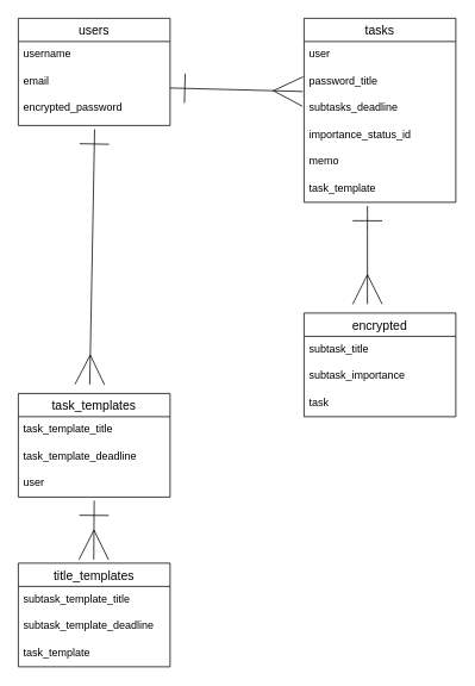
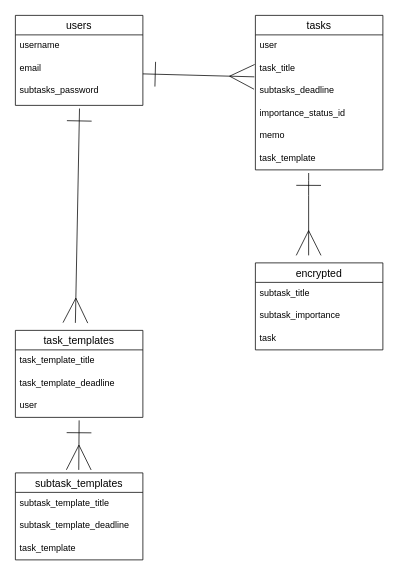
  <mxCell id="0" />
  <mxCell id="1" parent="0" />
  <mxCell id="2" value="users" style="swimlane;fontStyle=0;childLayout=stackLayout;horizontal=1;startSize=26;horizontalStack=0;resizeParent=1;resizeParentMax=0;resizeLast=0;collapsible=1;marginBottom=0;align=center;fontSize=14;" parent="1" vertex="1"><mxGeometry x="20" y="20" width="170" height="120" as="geometry" /></mxCell>
  <mxCell id="3" value="username" style="text;strokeColor=none;fillColor=none;spacingLeft=4;spacingRight=4;overflow=hidden;rotatable=0;points=[[0,0.5],[1,0.5]];portConstraint=eastwest;fontSize=12;" parent="2" vertex="1"><mxGeometry y="26" width="170" height="30" as="geometry" /></mxCell>
  <mxCell id="4" value="email&#10;" style="text;strokeColor=none;fillColor=none;spacingLeft=4;spacingRight=4;overflow=hidden;rotatable=0;points=[[0,0.5],[1,0.5]];portConstraint=eastwest;fontSize=12;" parent="2" vertex="1"><mxGeometry y="56" width="170" height="30" as="geometry" /></mxCell>
- <mxCell id="5" value="encrypted_password" style="text;strokeColor=none;fillColor=none;spacingLeft=4;spacingRight=4;overflow=hidden;rotatable=0;points=[[0,0.5],[1,0.5]];portConstraint=eastwest;fontSize=12;" parent="2" vertex="1"><mxGeometry y="86" width="170" height="34" as="geometry" /></mxCell>
+ <mxCell id="5" value="subtasks_password" style="text;strokeColor=none;fillColor=none;spacingLeft=4;spacingRight=4;overflow=hidden;rotatable=0;points=[[0,0.5],[1,0.5]];portConstraint=eastwest;fontSize=12;" parent="2" vertex="1"><mxGeometry y="86" width="170" height="34" as="geometry" /></mxCell>
  <mxCell id="6" value="tasks" style="swimlane;fontStyle=0;childLayout=stackLayout;horizontal=1;startSize=26;horizontalStack=0;resizeParent=1;resizeParentMax=0;resizeLast=0;collapsible=1;marginBottom=0;align=center;fontSize=14;" parent="1" vertex="1"><mxGeometry x="340" y="20" width="170" height="206" as="geometry" /></mxCell>
  <mxCell id="7" value="user" style="text;strokeColor=none;fillColor=none;spacingLeft=4;spacingRight=4;overflow=hidden;rotatable=0;points=[[0,0.5],[1,0.5]];portConstraint=eastwest;fontSize=12;" parent="6" vertex="1"><mxGeometry y="26" width="170" height="30" as="geometry" /></mxCell>
- <mxCell id="8" value="password_title" style="text;strokeColor=none;fillColor=none;spacingLeft=4;spacingRight=4;overflow=hidden;rotatable=0;points=[[0,0.5],[1,0.5]];portConstraint=eastwest;fontSize=12;" parent="6" vertex="1"><mxGeometry y="56" width="170" height="30" as="geometry" /></mxCell>
+ <mxCell id="8" value="task_title" style="text;strokeColor=none;fillColor=none;spacingLeft=4;spacingRight=4;overflow=hidden;rotatable=0;points=[[0,0.5],[1,0.5]];portConstraint=eastwest;fontSize=12;" parent="6" vertex="1"><mxGeometry y="56" width="170" height="30" as="geometry" /></mxCell>
  <mxCell id="9" value="subtasks_deadline" style="text;strokeColor=none;fillColor=none;spacingLeft=4;spacingRight=4;overflow=hidden;rotatable=0;points=[[0,0.5],[1,0.5]];portConstraint=eastwest;fontSize=12;" parent="6" vertex="1"><mxGeometry y="86" width="170" height="30" as="geometry" /></mxCell>
  <mxCell id="10" value="importance_status_id" style="text;strokeColor=none;fillColor=none;spacingLeft=4;spacingRight=4;overflow=hidden;rotatable=0;points=[[0,0.5],[1,0.5]];portConstraint=eastwest;fontSize=12;" parent="6" vertex="1"><mxGeometry y="116" width="170" height="30" as="geometry" /></mxCell>
  <mxCell id="11" value="memo" style="text;strokeColor=none;fillColor=none;spacingLeft=4;spacingRight=4;overflow=hidden;rotatable=0;points=[[0,0.5],[1,0.5]];portConstraint=eastwest;fontSize=12;" parent="6" vertex="1"><mxGeometry y="146" width="170" height="30" as="geometry" /></mxCell>
  <mxCell id="12" value="task_template" style="text;strokeColor=none;fillColor=none;spacingLeft=4;spacingRight=4;overflow=hidden;rotatable=0;points=[[0,0.5],[1,0.5]];portConstraint=eastwest;fontSize=12;" parent="6" vertex="1"><mxGeometry y="176" width="170" height="30" as="geometry" /></mxCell>
  <mxCell id="13" style="edgeStyle=none;html=1;startArrow=ERmany;startFill=0;endArrow=ERone;endFill=0;endSize=31;startSize=31;entryX=0.418;entryY=1.139;entryDx=0;entryDy=0;entryPerimeter=0;" parent="1" target="12" edge="1"><mxGeometry relative="1" as="geometry"><mxPoint x="95" y="260" as="targetPoint" /><mxPoint x="411" y="340" as="sourcePoint" /><Array as="points"><mxPoint x="411" y="250" /></Array></mxGeometry></mxCell>
  <mxCell id="14" value="task_templates" style="swimlane;fontStyle=0;childLayout=stackLayout;horizontal=1;startSize=26;horizontalStack=0;resizeParent=1;resizeParentMax=0;resizeLast=0;collapsible=1;marginBottom=0;align=center;fontSize=14;" parent="1" vertex="1"><mxGeometry x="20" y="440" width="170" height="116" as="geometry" /></mxCell>
  <mxCell id="15" value="task_template_title" style="text;strokeColor=none;fillColor=none;spacingLeft=4;spacingRight=4;overflow=hidden;rotatable=0;points=[[0,0.5],[1,0.5]];portConstraint=eastwest;fontSize=12;" parent="14" vertex="1"><mxGeometry y="26" width="170" height="30" as="geometry" /></mxCell>
  <mxCell id="16" value="task_template_deadline" style="text;strokeColor=none;fillColor=none;spacingLeft=4;spacingRight=4;overflow=hidden;rotatable=0;points=[[0,0.5],[1,0.5]];portConstraint=eastwest;fontSize=12;" parent="14" vertex="1"><mxGeometry y="56" width="170" height="30" as="geometry" /></mxCell>
  <mxCell id="17" value="user" style="text;strokeColor=none;fillColor=none;spacingLeft=4;spacingRight=4;overflow=hidden;rotatable=0;points=[[0,0.5],[1,0.5]];portConstraint=eastwest;fontSize=12;" vertex="1" parent="14"><mxGeometry y="86" width="170" height="30" as="geometry" /></mxCell>
  <mxCell id="18" value="encrypted" style="swimlane;fontStyle=0;childLayout=stackLayout;horizontal=1;startSize=26;horizontalStack=0;resizeParent=1;resizeParentMax=0;resizeLast=0;collapsible=1;marginBottom=0;align=center;fontSize=14;" parent="1" vertex="1"><mxGeometry x="340" y="350" width="170" height="116" as="geometry" /></mxCell>
  <mxCell id="19" value="subtask_title" style="text;strokeColor=none;fillColor=none;spacingLeft=4;spacingRight=4;overflow=hidden;rotatable=0;points=[[0,0.5],[1,0.5]];portConstraint=eastwest;fontSize=12;" parent="18" vertex="1"><mxGeometry y="26" width="170" height="30" as="geometry" /></mxCell>
  <mxCell id="20" value="subtask_importance" style="text;strokeColor=none;fillColor=none;spacingLeft=4;spacingRight=4;overflow=hidden;rotatable=0;points=[[0,0.5],[1,0.5]];portConstraint=eastwest;fontSize=12;" parent="18" vertex="1"><mxGeometry y="56" width="170" height="30" as="geometry" /></mxCell>
  <mxCell id="21" value="task" style="text;strokeColor=none;fillColor=none;spacingLeft=4;spacingRight=4;overflow=hidden;rotatable=0;points=[[0,0.5],[1,0.5]];portConstraint=eastwest;fontSize=12;" parent="18" vertex="1"><mxGeometry y="86" width="170" height="30" as="geometry" /></mxCell>
  <mxCell id="22" style="edgeStyle=none;html=1;startArrow=ERmany;startFill=0;endArrow=ERone;endFill=0;endSize=31;startSize=31;exitX=-0.008;exitY=0.865;exitDx=0;exitDy=0;exitPerimeter=0;" parent="1" source="8" edge="1"><mxGeometry relative="1" as="geometry"><mxPoint x="330" y="100" as="sourcePoint" /><mxPoint x="190" y="98" as="targetPoint" /></mxGeometry></mxCell>
  <mxCell id="23" style="edgeStyle=none;html=1;startArrow=ERmany;startFill=0;endArrow=ERone;endFill=0;endSize=31;startSize=31;entryX=0.503;entryY=1.124;entryDx=0;entryDy=0;entryPerimeter=0;" parent="1" target="5" edge="1"><mxGeometry relative="1" as="geometry"><mxPoint x="100" y="430" as="sourcePoint" /><mxPoint x="347.11" y="188.2" as="targetPoint" /><Array as="points" /></mxGeometry></mxCell>
- <mxCell id="24" value="title_templates" style="swimlane;fontStyle=0;childLayout=stackLayout;horizontal=1;startSize=26;horizontalStack=0;resizeParent=1;resizeParentMax=0;resizeLast=0;collapsible=1;marginBottom=0;align=center;fontSize=14;" vertex="1" parent="1"><mxGeometry x="20" y="630" width="170" height="116" as="geometry" /></mxCell>
+ <mxCell id="24" value="subtask_templates" style="swimlane;fontStyle=0;childLayout=stackLayout;horizontal=1;startSize=26;horizontalStack=0;resizeParent=1;resizeParentMax=0;resizeLast=0;collapsible=1;marginBottom=0;align=center;fontSize=14;" vertex="1" parent="1"><mxGeometry x="20" y="630" width="170" height="116" as="geometry" /></mxCell>
  <mxCell id="25" value="subtask_template_title" style="text;strokeColor=none;fillColor=none;spacingLeft=4;spacingRight=4;overflow=hidden;rotatable=0;points=[[0,0.5],[1,0.5]];portConstraint=eastwest;fontSize=12;" vertex="1" parent="24"><mxGeometry y="26" width="170" height="30" as="geometry" /></mxCell>
  <mxCell id="26" value="subtask_template_deadline" style="text;strokeColor=none;fillColor=none;spacingLeft=4;spacingRight=4;overflow=hidden;rotatable=0;points=[[0,0.5],[1,0.5]];portConstraint=eastwest;fontSize=12;" vertex="1" parent="24"><mxGeometry y="56" width="170" height="30" as="geometry" /></mxCell>
  <mxCell id="27" value="task_template" style="text;strokeColor=none;fillColor=none;spacingLeft=4;spacingRight=4;overflow=hidden;rotatable=0;points=[[0,0.5],[1,0.5]];portConstraint=eastwest;fontSize=12;" vertex="1" parent="24"><mxGeometry y="86" width="170" height="30" as="geometry" /></mxCell>
  <mxCell id="28" style="edgeStyle=none;html=1;startArrow=ERmany;startFill=0;endArrow=ERone;endFill=0;endSize=31;startSize=31;" edge="1" parent="1"><mxGeometry relative="1" as="geometry"><mxPoint x="104.5" y="626" as="sourcePoint" /><mxPoint x="105" y="560" as="targetPoint" /><Array as="points" /></mxGeometry></mxCell>
